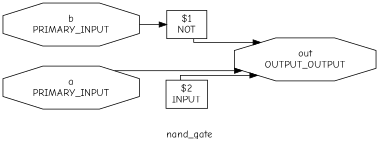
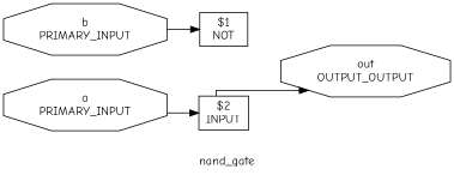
  digraph {
    fontname="Comic Neue"
    label=nand_gate
    rankdir=LR
    remincross=true
    splines=ortho
    node [fontname="Comic Neue" shape=octagon]
    edge [fontname="Comic Neue"]
    n1 [label="b\nPRIMARY_INPUT"]
    n2 [label="a\nPRIMARY_INPUT"]
    n3 [label="out\nOUTPUT_OUTPUT"]
    n4 [label="$1\nNOT" shape=box]
    n5 [label="$2\nINPUT" shape=box]
    subgraph sub_1 {
      rank=same
      n1
      n2
    }
    subgraph sub_2 {
      rank=same
      n3
    }
    n1 -> n4
-   n2 -> n3
-   n4 -> n3
+   n2 -> n5
    n5 -> n3
  }
